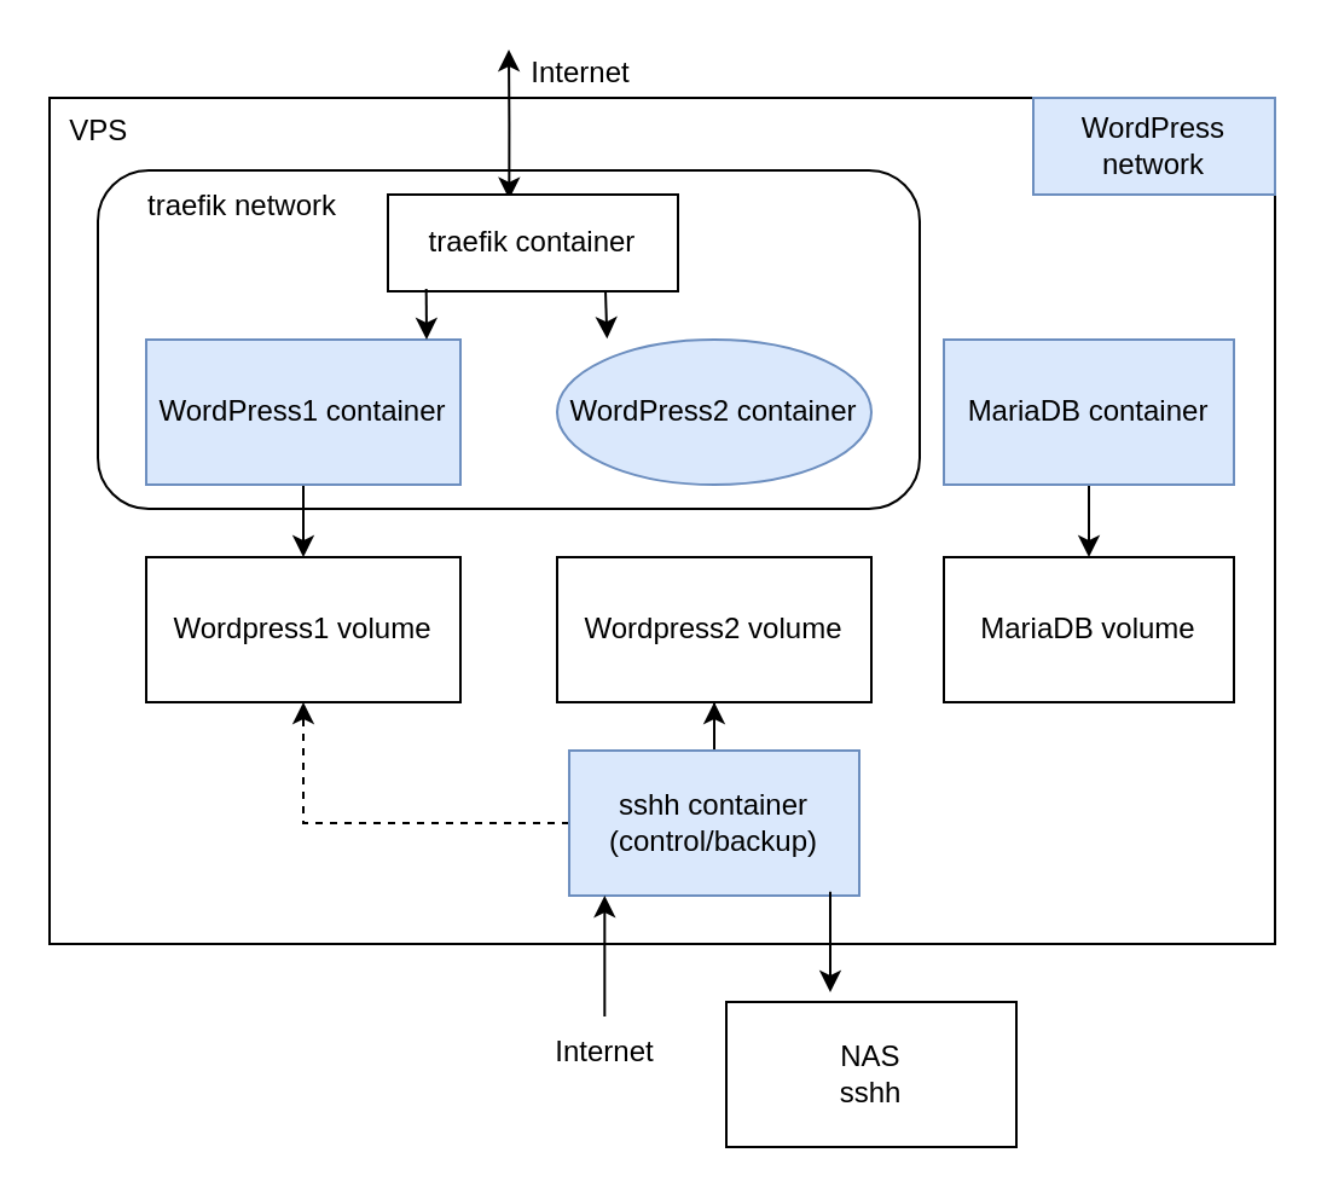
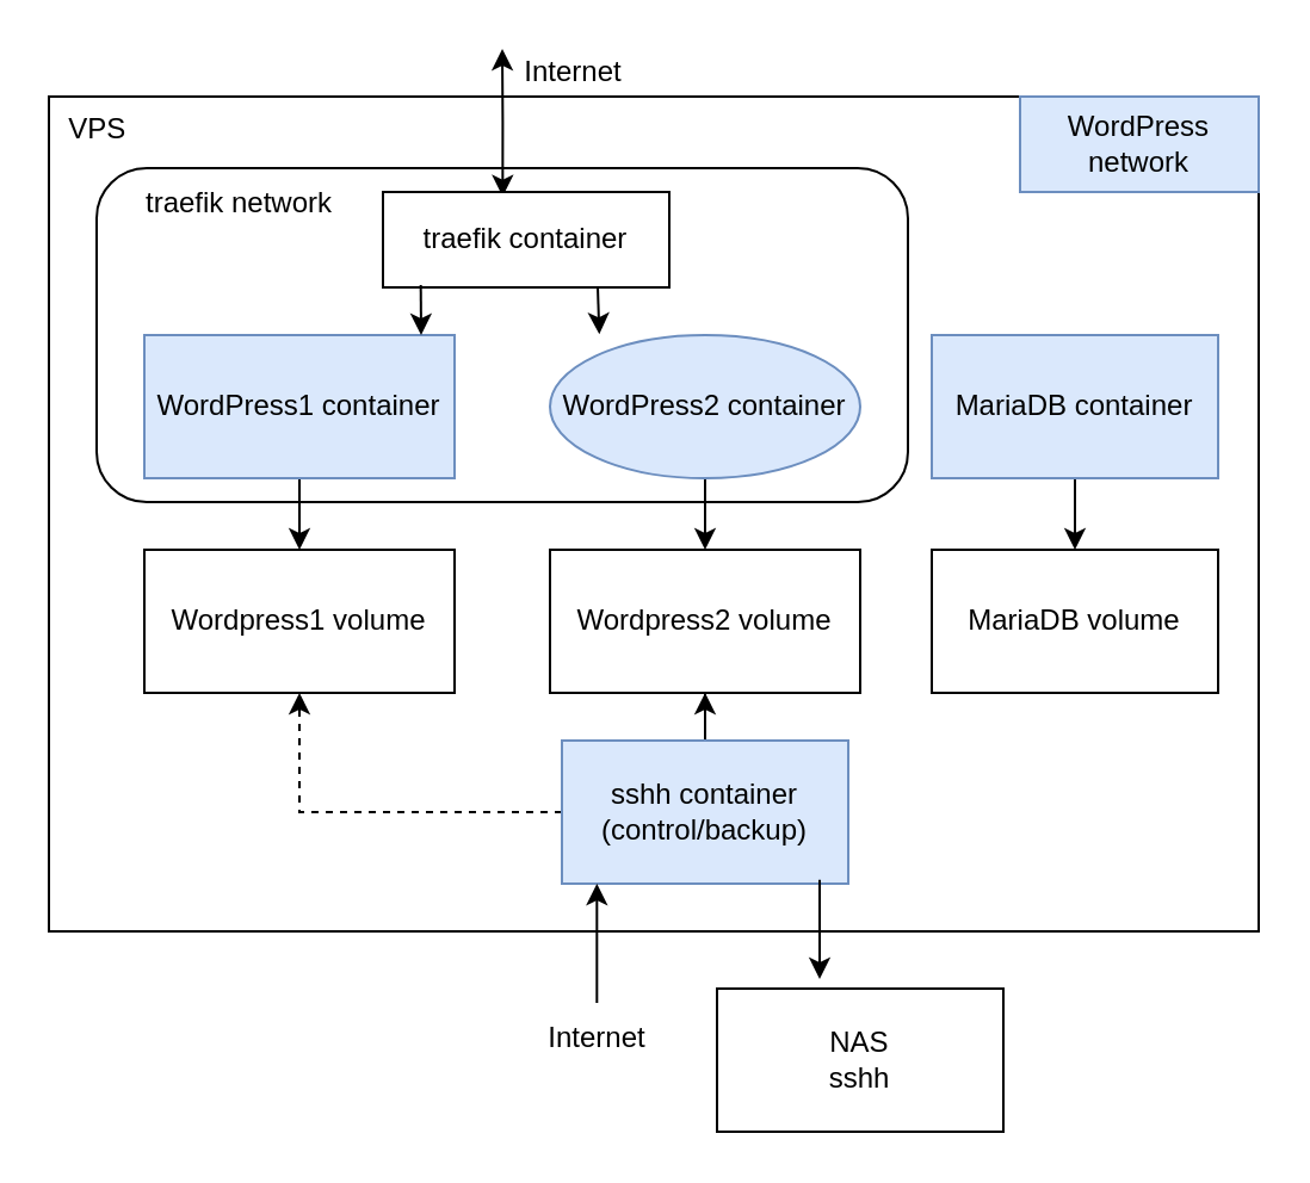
  <mxCell id="0" />
  <mxCell id="1" parent="0" />
  <mxCell id="2" value="&amp;nbsp; VPS" style="rounded=0;whiteSpace=wrap;html=1;align=left;verticalAlign=top;" parent="1" vertex="1"><mxGeometry x="20" y="40" width="507" height="350" as="geometry" /></mxCell>
  <mxCell id="3" style="edgeStyle=orthogonalEdgeStyle;rounded=0;orthogonalLoop=1;jettySize=auto;html=1;startArrow=classic;startFill=1;exitX=0.418;exitY=0.046;exitDx=0;exitDy=0;exitPerimeter=0;" parent="1" source="24" edge="1"><mxGeometry relative="1" as="geometry"><mxPoint x="210" y="20" as="targetPoint" /><Array as="points" /></mxGeometry></mxCell>
  <mxCell id="4" value="" style="rounded=1;whiteSpace=wrap;html=1;fillColor=none;" parent="1" vertex="1"><mxGeometry x="40" y="70" width="340" height="140" as="geometry" /></mxCell>
  <mxCell id="5" style="edgeStyle=orthogonalEdgeStyle;rounded=0;orthogonalLoop=1;jettySize=auto;html=1;entryX=0.5;entryY=0;entryDx=0;entryDy=0;" parent="1" source="6" target="7" edge="1"><mxGeometry relative="1" as="geometry" /></mxCell>
  <mxCell id="6" value="WordPress1 container" style="rounded=0;whiteSpace=wrap;html=1;fillColor=#dae8fc;strokeColor=#6c8ebf;" parent="1" vertex="1"><mxGeometry x="60" y="140" width="130" height="60" as="geometry" /></mxCell>
  <mxCell id="7" value="Wordpress1 volume" style="rounded=0;whiteSpace=wrap;html=1;" parent="1" vertex="1"><mxGeometry x="60" y="230" width="130" height="60" as="geometry" /></mxCell>
  <mxCell id="8" style="edgeStyle=orthogonalEdgeStyle;rounded=0;orthogonalLoop=1;jettySize=auto;html=1;entryX=0.5;entryY=1;entryDx=0;entryDy=0;dashed=1;" parent="1" source="10" target="7" edge="1"><mxGeometry relative="1" as="geometry" /></mxCell>
  <mxCell id="9" style="edgeStyle=orthogonalEdgeStyle;rounded=0;orthogonalLoop=1;jettySize=auto;html=1;" parent="1" source="10" target="14" edge="1"><mxGeometry relative="1" as="geometry" /></mxCell>
  <mxCell id="10" value="sshh container&lt;div&gt;(control/backup)&lt;/div&gt;" style="rounded=0;whiteSpace=wrap;html=1;fillColor=#dae8fc;strokeColor=#6c8ebf;" parent="1" vertex="1"><mxGeometry x="235" y="310" width="120" height="60" as="geometry" /></mxCell>
  <mxCell id="11" value="MariaDB volume" style="rounded=0;whiteSpace=wrap;html=1;" parent="1" vertex="1"><mxGeometry x="390" y="230" width="120" height="60" as="geometry" /></mxCell>
+ <mxCell id="12" style="edgeStyle=orthogonalEdgeStyle;rounded=0;orthogonalLoop=1;jettySize=auto;html=1;entryX=0.5;entryY=0;entryDx=0;entryDy=0;" parent="1" source="13" target="14" edge="1"><mxGeometry relative="1" as="geometry" /></mxCell>
  <mxCell id="13" value="WordPress2 container" style="ellipse;whiteSpace=wrap;html=1;fillColor=#dae8fc;strokeColor=#6c8ebf;" parent="1" vertex="1"><mxGeometry x="230" y="140" width="130" height="60" as="geometry" /></mxCell>
  <mxCell id="14" value="Wordpress2 volume" style="rounded=0;whiteSpace=wrap;html=1;" parent="1" vertex="1"><mxGeometry x="230" y="230" width="130" height="60" as="geometry" /></mxCell>
  <mxCell id="15" value="NAS&lt;div&gt;sshh&lt;/div&gt;" style="rounded=0;whiteSpace=wrap;html=1;" parent="1" vertex="1"><mxGeometry x="300" y="414" width="120" height="60" as="geometry" /></mxCell>
  <mxCell id="16" style="edgeStyle=orthogonalEdgeStyle;rounded=0;orthogonalLoop=1;jettySize=auto;html=1;entryX=0.5;entryY=0;entryDx=0;entryDy=0;" parent="1" source="17" target="11" edge="1"><mxGeometry relative="1" as="geometry" /></mxCell>
  <mxCell id="17" value="MariaDB container" style="rounded=0;whiteSpace=wrap;html=1;fillColor=#dae8fc;strokeColor=#6c8ebf;" parent="1" vertex="1"><mxGeometry x="390" y="140" width="120" height="60" as="geometry" /></mxCell>
  <mxCell id="18" value="traefik network" style="text;html=1;align=center;verticalAlign=middle;whiteSpace=wrap;rounded=0;" parent="1" vertex="1"><mxGeometry x="30" y="70" width="140" height="30" as="geometry" /></mxCell>
  <mxCell id="19" value="Internet" style="text;html=1;align=center;verticalAlign=middle;whiteSpace=wrap;rounded=0;" parent="1" vertex="1"><mxGeometry x="200" y="20" width="80" height="20" as="geometry" /></mxCell>
  <mxCell id="20" value="WordPress network" style="rounded=0;whiteSpace=wrap;html=1;fillColor=#dae8fc;strokeColor=#6c8ebf;" parent="1" vertex="1"><mxGeometry x="427" y="40" width="100" height="40" as="geometry" /></mxCell>
  <mxCell id="21" value="" style="endArrow=none;html=1;rounded=0;startArrow=classic;startFill=1;" parent="1" edge="1"><mxGeometry width="50" height="50" relative="1" as="geometry"><mxPoint x="249.66" y="370" as="sourcePoint" /><mxPoint x="249.66" y="420" as="targetPoint" /></mxGeometry></mxCell>
  <mxCell id="22" value="Internet" style="text;html=1;align=center;verticalAlign=middle;whiteSpace=wrap;rounded=0;" parent="1" vertex="1"><mxGeometry x="225" y="420" width="50" height="30" as="geometry" /></mxCell>
  <mxCell id="23" style="edgeStyle=orthogonalEdgeStyle;rounded=0;orthogonalLoop=1;jettySize=auto;html=1;exitX=0.9;exitY=0.972;exitDx=0;exitDy=0;exitPerimeter=0;" parent="1" source="10" edge="1"><mxGeometry relative="1" as="geometry"><mxPoint x="490" y="470" as="sourcePoint" /><mxPoint x="343" y="410" as="targetPoint" /></mxGeometry></mxCell>
  <mxCell id="24" value="traefik container" style="rounded=0;whiteSpace=wrap;html=1;" vertex="1" parent="1"><mxGeometry x="160" y="80" width="120" height="40" as="geometry" /></mxCell>
  <mxCell id="25" value="" style="endArrow=classic;html=1;rounded=0;exitX=0.132;exitY=0.975;exitDx=0;exitDy=0;exitPerimeter=0;" edge="1" parent="1" source="24"><mxGeometry width="50" height="50" relative="1" as="geometry"><mxPoint x="240" y="250" as="sourcePoint" /><mxPoint x="176" y="140" as="targetPoint" /></mxGeometry></mxCell>
  <mxCell id="26" value="" style="endArrow=classic;html=1;rounded=0;exitX=0.75;exitY=1;exitDx=0;exitDy=0;entryX=0.159;entryY=-0.007;entryDx=0;entryDy=0;entryPerimeter=0;" edge="1" parent="1" source="24" target="13"><mxGeometry width="50" height="50" relative="1" as="geometry"><mxPoint x="186" y="129" as="sourcePoint" /><mxPoint x="186" y="150" as="targetPoint" /></mxGeometry></mxCell>
